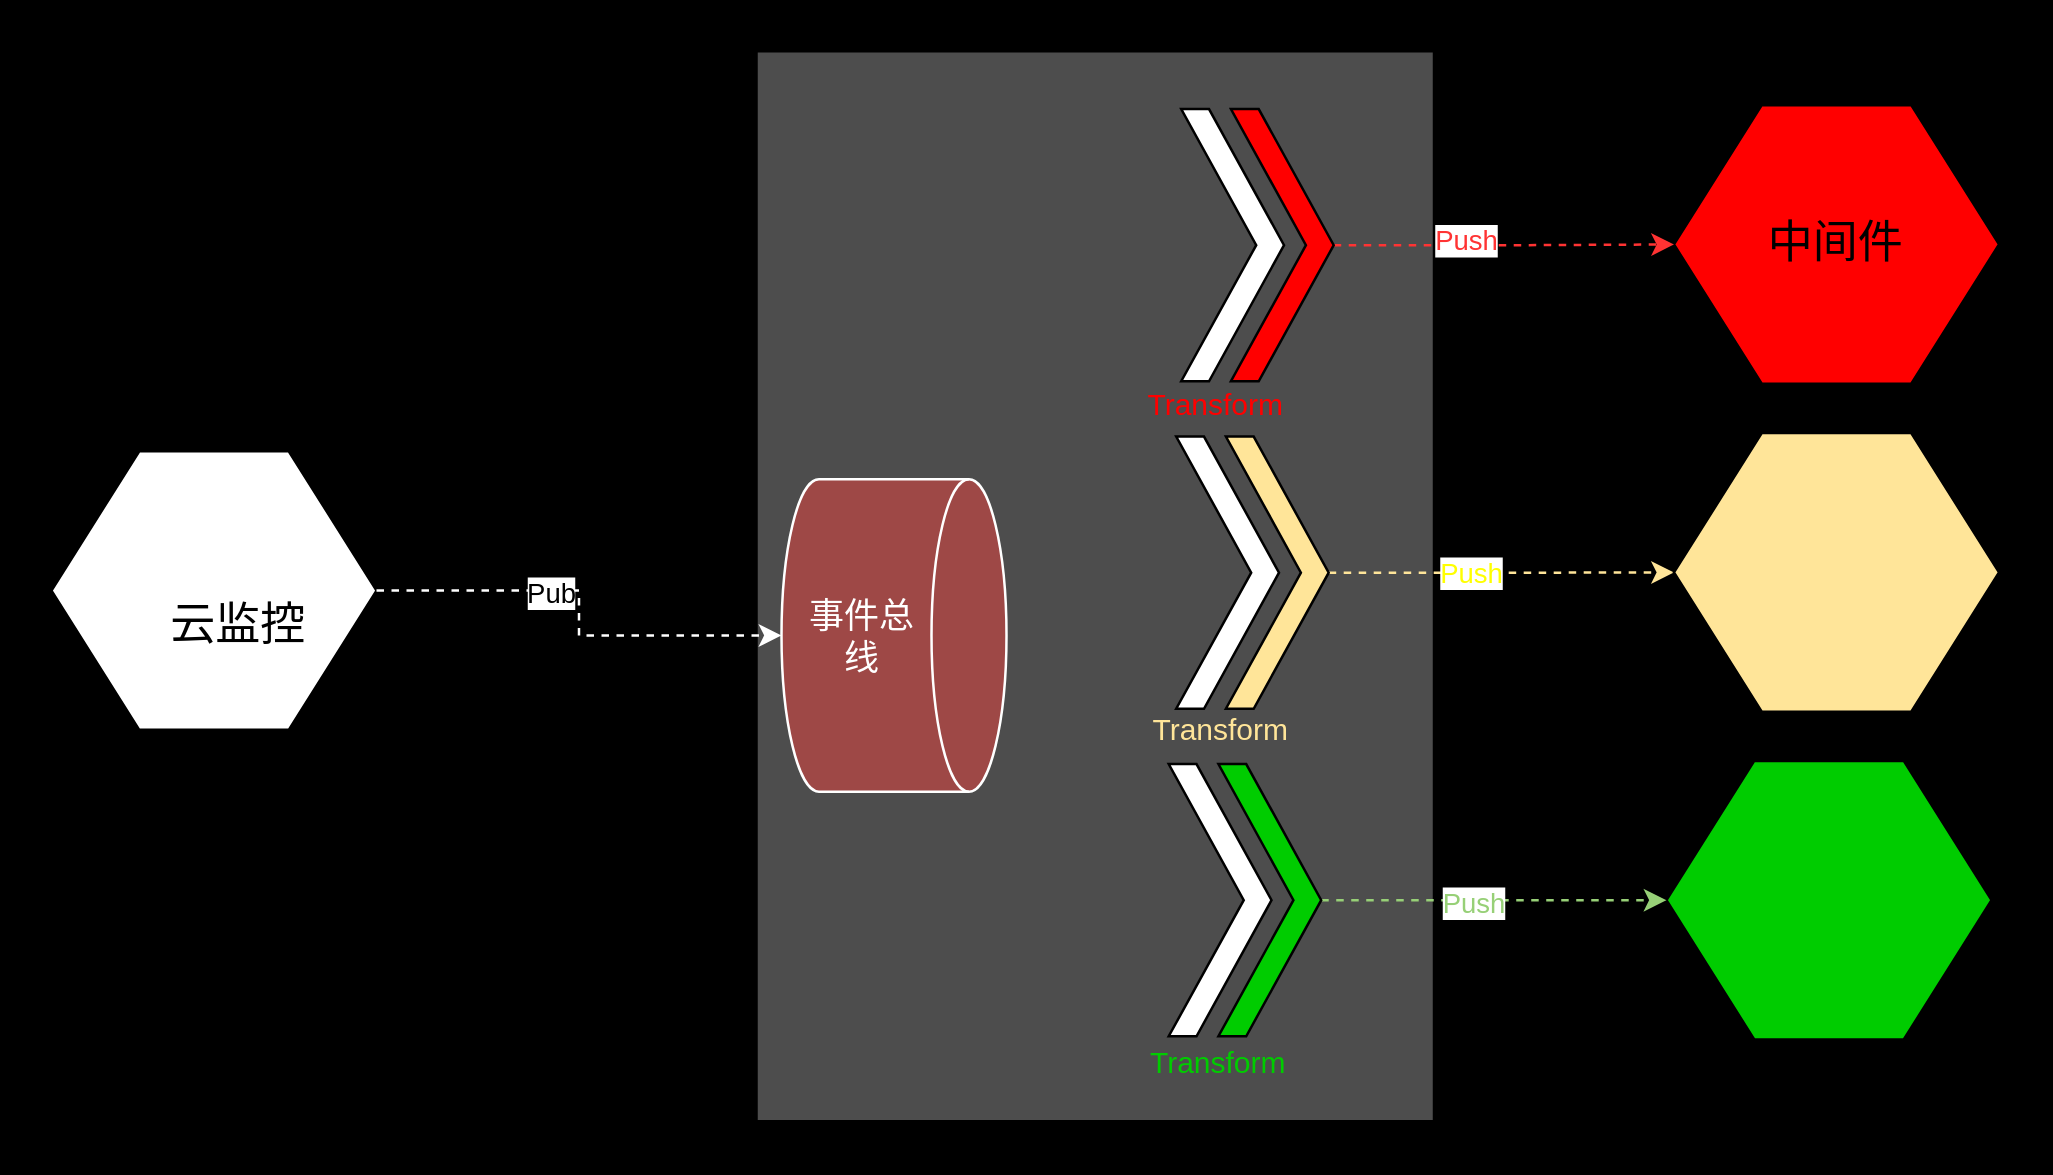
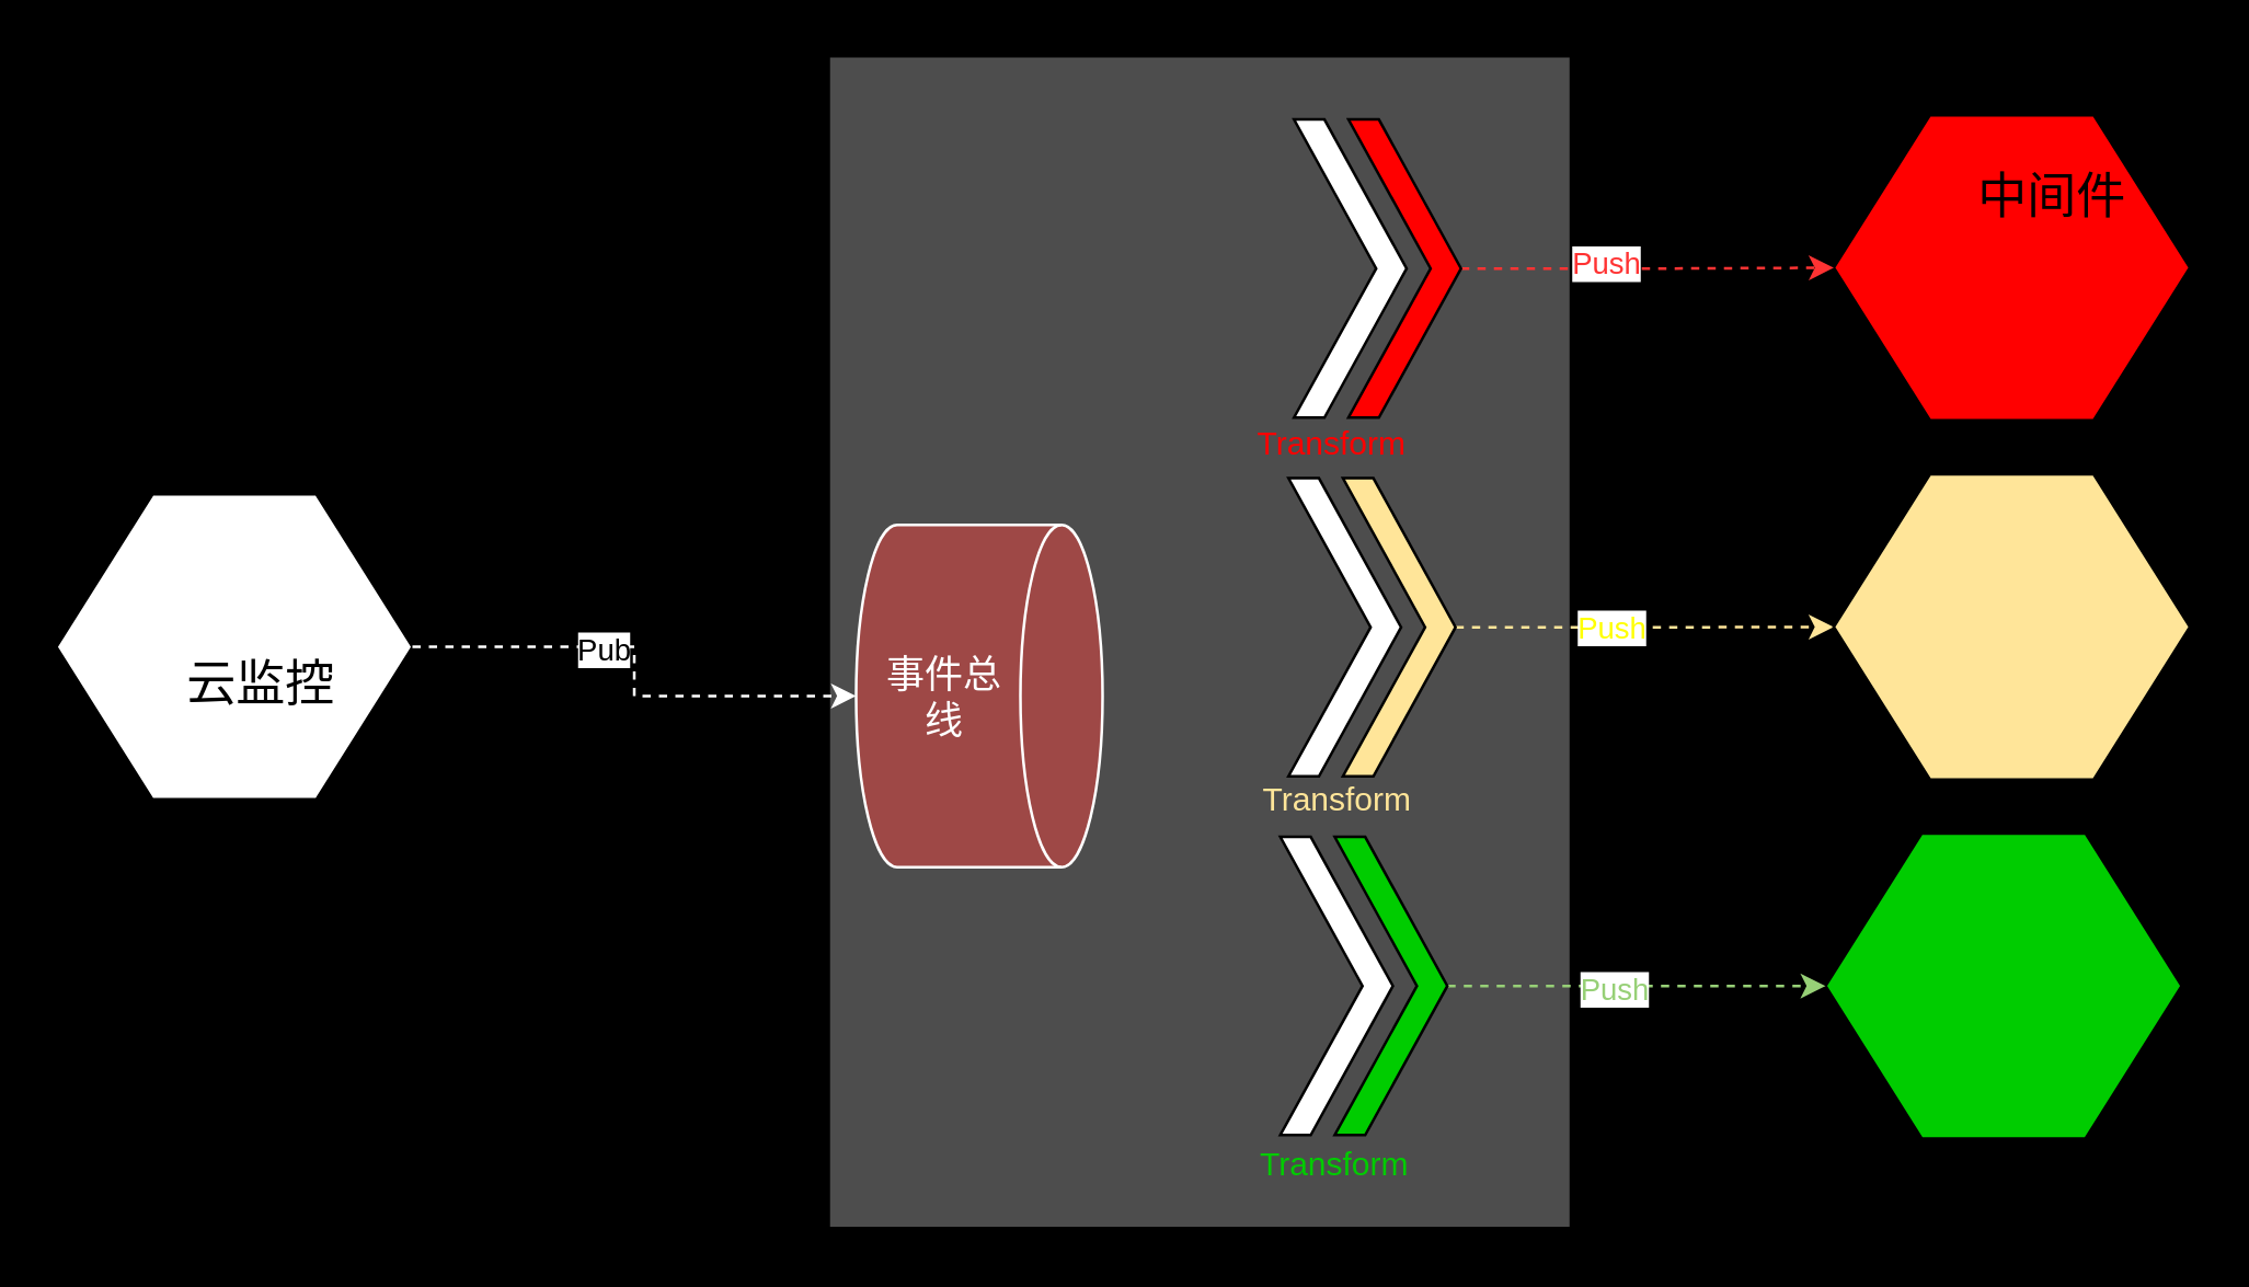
  <mxCell id="0" />
  <mxCell id="1" parent="0" />
  <mxCell id="2" value="" style="rounded=0;whiteSpace=wrap;html=1;fillColor=#4D4D4D;" vertex="1" parent="1"><mxGeometry x="302" y="20" width="271" height="428" as="geometry" /></mxCell>
  <mxCell id="3" value="" style="verticalLabelPosition=bottom;verticalAlign=top;html=1;shape=hexagon;perimeter=hexagonPerimeter2;arcSize=6;size=0.27;" parent="1" vertex="1"><mxGeometry x="20" y="180" width="130" height="111.43" as="geometry" /></mxCell>
  <mxCell id="4" value="&lt;font style=&quot;font-size: 18px;&quot;&gt;云监控&lt;/font&gt;" style="text;html=1;align=center;verticalAlign=middle;whiteSpace=wrap;rounded=0;" parent="1" vertex="1"><mxGeometry x="65" y="235.45" width="60" height="30" as="geometry" /></mxCell>
  <mxCell id="5" value="" style="verticalLabelPosition=bottom;verticalAlign=top;html=1;shape=hexagon;perimeter=hexagonPerimeter2;arcSize=6;size=0.27;fillColor=#FF0000;" parent="1" vertex="1"><mxGeometry x="669" y="41.57" width="130" height="111.43" as="geometry" /></mxCell>
- <mxCell id="6" value="&lt;font style=&quot;font-size: 18px;&quot;&gt;中间件&lt;/font&gt;" style="text;html=1;align=center;verticalAlign=middle;whiteSpace=wrap;rounded=0;" parent="1" vertex="1"><mxGeometry x="704" y="82.28" width="60" height="30" as="geometry" /></mxCell>
+ <mxCell id="6" value="&lt;font style=&quot;font-size: 18px;&quot;&gt;中间件&lt;/font&gt;" style="text;html=1;align=center;verticalAlign=middle;whiteSpace=wrap;rounded=0;" parent="1" vertex="1"><mxGeometry x="719" y="57.28" width="60" height="30" as="geometry" /></mxCell>
  <mxCell id="7" value="" style="verticalLabelPosition=bottom;verticalAlign=top;html=1;shape=hexagon;perimeter=hexagonPerimeter2;arcSize=6;size=0.27;fillColor=#00CC00;" parent="1" vertex="1"><mxGeometry x="666" y="303.85" width="130" height="111.43" as="geometry" /></mxCell>
  <mxCell id="8" value="" style="html=1;shadow=0;dashed=0;align=center;verticalAlign=middle;shape=mxgraph.arrows2.arrow;dy=0;dx=30;notch=30;direction=north;rotation=90;fillColor=#FFFFFF;strokeColor=#000000;flipV=0;flipH=1;" vertex="1" parent="1"><mxGeometry x="438.005" y="77.005" width="108.89" height="41.12" as="geometry" /></mxCell>
  <mxCell id="9" style="edgeStyle=orthogonalEdgeStyle;rounded=0;orthogonalLoop=1;jettySize=auto;html=1;exitX=1;exitY=0.5;exitDx=0;exitDy=0;exitPerimeter=0;entryX=0;entryY=0.5;entryDx=0;entryDy=0;strokeColor=#FF3333;dashed=1;" edge="1" parent="1" source="11" target="5"><mxGeometry relative="1" as="geometry" /></mxCell>
  <mxCell id="10" value="&lt;font color=&quot;#ff3333&quot;&gt;Push&lt;/font&gt;" style="edgeLabel;html=1;align=center;verticalAlign=middle;resizable=0;points=[];" vertex="1" connectable="0" parent="9"><mxGeometry x="-0.221" y="2" relative="1" as="geometry"><mxPoint as="offset" /></mxGeometry></mxCell>
  <mxCell id="11" value="" style="html=1;shadow=0;dashed=0;align=center;verticalAlign=middle;shape=mxgraph.arrows2.arrow;dy=0;dx=30;notch=30;direction=north;rotation=90;fillColor=#FF0000;strokeColor=#000000;flipV=0;flipH=1;" vertex="1" parent="1"><mxGeometry x="457.885" y="77.005" width="108.89" height="41.12" as="geometry" /></mxCell>
  <mxCell id="12" value="" style="html=1;shadow=0;dashed=0;align=center;verticalAlign=middle;shape=mxgraph.arrows2.arrow;dy=0;dx=30;notch=30;direction=north;rotation=90;fillColor=#FFFFFF;strokeColor=#000000;flipV=0;flipH=1;" vertex="1" parent="1"><mxGeometry x="435.995" y="208.005" width="108.89" height="41.12" as="geometry" /></mxCell>
  <mxCell id="13" style="edgeStyle=orthogonalEdgeStyle;rounded=0;orthogonalLoop=1;jettySize=auto;html=1;exitX=1;exitY=0.5;exitDx=0;exitDy=0;exitPerimeter=0;entryX=0;entryY=0.5;entryDx=0;entryDy=0;dashed=1;strokeColor=#FFE599;" edge="1" parent="1" source="15" target="24"><mxGeometry relative="1" as="geometry" /></mxCell>
  <mxCell id="14" value="&lt;font color=&quot;#ffff00&quot;&gt;Push&lt;/font&gt;" style="edgeLabel;html=1;align=center;verticalAlign=middle;resizable=0;points=[];" vertex="1" connectable="0" parent="13"><mxGeometry x="-0.217" relative="1" as="geometry"><mxPoint x="3" as="offset" /></mxGeometry></mxCell>
  <mxCell id="15" value="" style="html=1;shadow=0;dashed=0;align=center;verticalAlign=middle;shape=mxgraph.arrows2.arrow;dy=0;dx=30;notch=30;direction=north;rotation=90;fillColor=#FFE599;strokeColor=#000000;flipV=0;flipH=1;" vertex="1" parent="1"><mxGeometry x="455.875" y="208.005" width="108.89" height="41.12" as="geometry" /></mxCell>
  <mxCell id="16" value="" style="html=1;shadow=0;dashed=0;align=center;verticalAlign=middle;shape=mxgraph.arrows2.arrow;dy=0;dx=30;notch=30;direction=north;rotation=90;fillColor=#FFFFFF;strokeColor=#000000;flipV=0;flipH=1;" vertex="1" parent="1"><mxGeometry x="433.005" y="339.005" width="108.89" height="41.12" as="geometry" /></mxCell>
  <mxCell id="17" style="edgeStyle=orthogonalEdgeStyle;rounded=0;orthogonalLoop=1;jettySize=auto;html=1;exitX=1;exitY=0.5;exitDx=0;exitDy=0;exitPerimeter=0;entryX=0;entryY=0.5;entryDx=0;entryDy=0;strokeColor=#97D077;dashed=1;" edge="1" parent="1" source="19" target="7"><mxGeometry relative="1" as="geometry" /></mxCell>
  <mxCell id="18" value="&lt;font color=&quot;#97d077&quot;&gt;Push&lt;/font&gt;" style="edgeLabel;html=1;align=center;verticalAlign=middle;resizable=0;points=[];" vertex="1" connectable="0" parent="17"><mxGeometry x="-0.231" y="-1" relative="1" as="geometry"><mxPoint x="8" as="offset" /></mxGeometry></mxCell>
  <mxCell id="19" value="" style="html=1;shadow=0;dashed=0;align=center;verticalAlign=middle;shape=mxgraph.arrows2.arrow;dy=0;dx=30;notch=30;direction=north;rotation=90;fillColor=#00CC00;strokeColor=#000000;flipV=0;flipH=1;" vertex="1" parent="1"><mxGeometry x="452.885" y="339.005" width="108.89" height="41.12" as="geometry" /></mxCell>
  <mxCell id="20" value="&lt;font color=&quot;#ff0000&quot;&gt;Transform&lt;/font&gt;" style="text;html=1;align=center;verticalAlign=middle;whiteSpace=wrap;rounded=0;" vertex="1" parent="1"><mxGeometry x="455.88" y="147" width="60" height="30" as="geometry" /></mxCell>
  <mxCell id="21" value="&lt;font color=&quot;#ffe599&quot;&gt;Transform&lt;/font&gt;" style="text;html=1;align=center;verticalAlign=middle;whiteSpace=wrap;rounded=0;" vertex="1" parent="1"><mxGeometry x="457.88" y="277" width="60" height="30" as="geometry" /></mxCell>
  <mxCell id="22" value="&lt;font color=&quot;#00cc00&quot;&gt;Transform&lt;/font&gt;" style="text;html=1;align=center;verticalAlign=middle;whiteSpace=wrap;rounded=0;" vertex="1" parent="1"><mxGeometry x="457.45" y="410" width="60" height="30" as="geometry" /></mxCell>
  <mxCell id="23" value="&lt;font style=&quot;font-size: 14px;&quot; color=&quot;#ffffff&quot;&gt;事件总线&lt;/font&gt;" style="shape=cylinder3;whiteSpace=wrap;html=1;boundedLbl=1;backgroundOutline=1;size=15;direction=south;fillColor=#9E4846;strokeColor=#FFFFFF;" vertex="1" parent="1"><mxGeometry x="312" y="191.17" width="90" height="125" as="geometry" /></mxCell>
  <mxCell id="24" value="" style="verticalLabelPosition=bottom;verticalAlign=top;html=1;shape=hexagon;perimeter=hexagonPerimeter2;arcSize=6;size=0.27;fillColor=#FFE599;" vertex="1" parent="1"><mxGeometry x="669" y="172.74" width="130" height="111.43" as="geometry" /></mxCell>
  <mxCell id="25" style="edgeStyle=orthogonalEdgeStyle;rounded=0;orthogonalLoop=1;jettySize=auto;html=1;exitX=1;exitY=0.5;exitDx=0;exitDy=0;entryX=0.5;entryY=1;entryDx=0;entryDy=0;entryPerimeter=0;dashed=1;strokeColor=#FFFFFF;" edge="1" parent="1" source="3" target="23"><mxGeometry relative="1" as="geometry" /></mxCell>
  <mxCell id="26" value="Pub" style="edgeLabel;html=1;align=center;verticalAlign=middle;resizable=0;points=[];" vertex="1" connectable="0" parent="25"><mxGeometry x="-0.237" y="-1" relative="1" as="geometry"><mxPoint as="offset" /></mxGeometry></mxCell>
